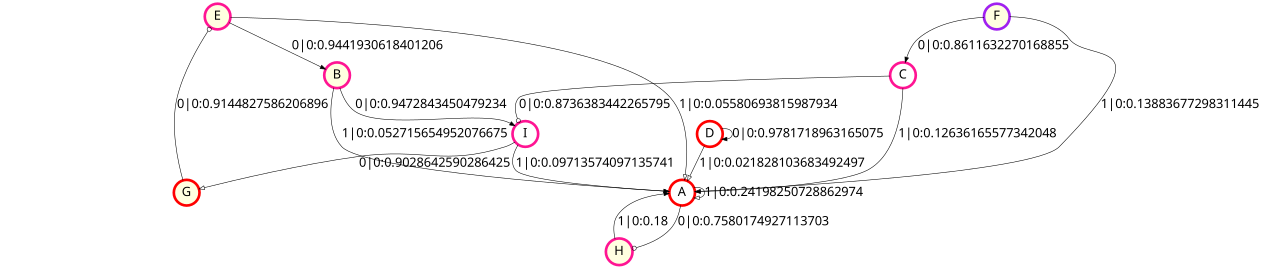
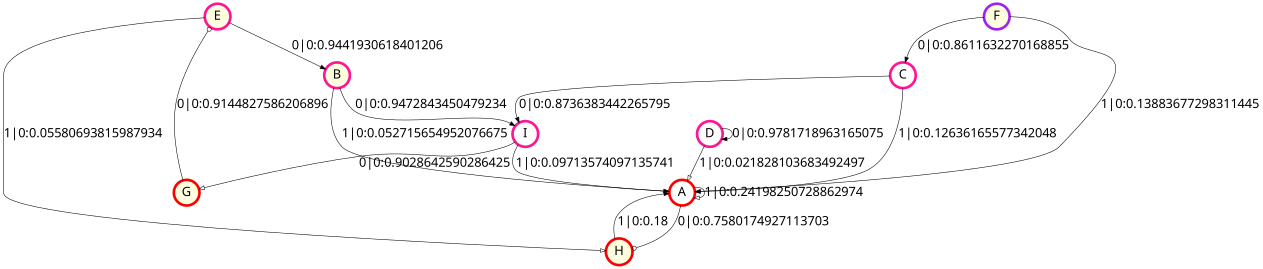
  digraph {
    fontname="CMU Serif Roman"
    node [color=deeppink fillcolor=lightyellow fontname="CMU Serif Roman" fontsize=24 penwidth=5 shape=circle style=filled]
    edge [arrowhead=normal fontname="CMU Serif Roman" fontsize=24]
    A [color=red fillcolor=white]
-   H
+   H [color=red]
    F [color=purple]
    C [fillcolor=white]
    B
    I [fillcolor=white]
-   D [color=red fillcolor=white]
+   D [fillcolor=white]
    G [color=red]
    E
    A -> A [arrowhead=onormal label="1|0:0.24198250728862974\l"]
    A -> H [arrowhead=odot label="0|0:0.7580174927113703\l"]
    H -> A [label="1|0:0.18\l"]
    F -> A [arrowhead=onormal label="1|0:0.13883677298311445\l"]
    F -> C [label="0|0:0.8611632270168855\l"]
    C -> A [label="1|0:0.12636165577342048\l"]
-   C -> I [arrowhead=odot label="0|0:0.8736383442265795\l"]
+   C -> I [label="0|0:0.8736383442265795\l"]
    B -> A [label="1|0:0.052715654952076675\l"]
    B -> I [label="0|0:0.9472843450479234\l"]
    I -> A [arrowhead=onormal label="1|0:0.09713574097135741\l"]
    I -> G [arrowhead=onormal label="0|0:0.9028642590286425\l"]
    D -> A [arrowhead=onormal label="1|0:0.021828103683492497\l"]
    D -> D [label="0|0:0.9781718963165075\l"]
    G -> E [arrowhead=odot label="0|0:0.9144827586206896\l"]
-   E -> A [arrowhead=onormal label="1|0:0.05580693815987934\l"]
+   E -> H [arrowhead=onormal label="1|0:0.05580693815987934\l"]
    E -> B [label="0|0:0.9441930618401206\l"]
  }
